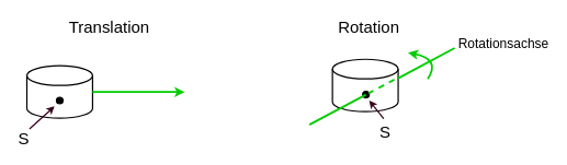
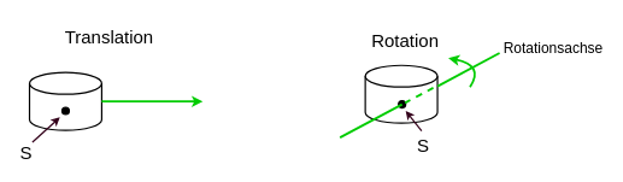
  <mxCell id="0" />
  <mxCell id="1" parent="0" />
  <mxCell id="2" value="" style="shape=cylinder3;whiteSpace=wrap;html=1;boundedLbl=1;backgroundOutline=1;size=15;strokeWidth=2;" vertex="1" parent="1"><mxGeometry x="40" y="100" width="100" height="80" as="geometry" /></mxCell>
  <mxCell id="3" value="" style="endArrow=classic;html=1;rounded=0;exitX=1;exitY=0.5;exitDx=0;exitDy=0;exitPerimeter=0;strokeWidth=3;strokeColor=#00CC00;" edge="1" parent="1" source="2"><mxGeometry width="50" height="50" relative="1" as="geometry"><mxPoint x="350" y="150" as="sourcePoint" /><mxPoint x="280" y="140" as="targetPoint" /></mxGeometry></mxCell>
- <mxCell id="4" value="Translation" style="text;html=1;resizable=0;autosize=1;align=center;verticalAlign=middle;points=[];fillColor=none;strokeColor=none;rounded=0;fontSize=25;" vertex="1" parent="1"><mxGeometry x="95" y="20" width="140" height="40" as="geometry" /></mxCell>
+ <mxCell id="4" value="Translation" style="text;html=1;resizable=0;autosize=1;align=center;verticalAlign=middle;points=[];fillColor=none;strokeColor=none;rounded=0;fontSize=25;" vertex="1" parent="1"><mxGeometry x="80" y="30" width="140" height="40" as="geometry" /></mxCell>
  <mxCell id="5" value="" style="ellipse;whiteSpace=wrap;html=1;aspect=fixed;fontSize=25;strokeWidth=2;fillColor=#000000;" vertex="1" parent="1"><mxGeometry x="85" y="148" width="10" height="10" as="geometry" /></mxCell>
  <mxCell id="6" value="" style="endArrow=classic;html=1;rounded=0;fontSize=25;strokeColor=#33001A;strokeWidth=2;" edge="1" parent="1"><mxGeometry width="50" height="50" relative="1" as="geometry"><mxPoint x="44" y="196.415" as="sourcePoint" /><mxPoint x="82" y="162" as="targetPoint" /></mxGeometry></mxCell>
  <mxCell id="7" value="S" style="text;html=1;resizable=0;autosize=1;align=center;verticalAlign=middle;points=[];fillColor=none;strokeColor=none;rounded=0;fontSize=25;" vertex="1" parent="1"><mxGeometry x="20" y="190" width="30" height="40" as="geometry" /></mxCell>
- <mxCell id="8" value="Rotation" style="text;html=1;resizable=0;autosize=1;align=center;verticalAlign=middle;points=[];fillColor=none;strokeColor=none;rounded=0;fontSize=25;" vertex="1" parent="1"><mxGeometry x="505" y="20" width="110" height="40" as="geometry" /></mxCell>
+ <mxCell id="8" value="Rotation" style="text;html=1;resizable=0;autosize=1;align=center;verticalAlign=middle;points=[];fillColor=none;strokeColor=none;rounded=0;fontSize=25;" vertex="1" parent="1"><mxGeometry x="505" y="35" width="110" height="40" as="geometry" /></mxCell>
  <mxCell id="9" value="" style="shape=cylinder3;whiteSpace=wrap;html=1;boundedLbl=1;backgroundOutline=1;size=15;strokeWidth=2;" vertex="1" parent="1"><mxGeometry x="505" y="90" width="100" height="80" as="geometry" /></mxCell>
  <mxCell id="10" value="" style="ellipse;whiteSpace=wrap;html=1;aspect=fixed;fontSize=25;strokeWidth=2;fillColor=#000000;" vertex="1" parent="1"><mxGeometry x="551" y="139" width="10" height="10" as="geometry" /></mxCell>
  <mxCell id="11" value="" style="endArrow=classic;html=1;rounded=0;fontSize=25;strokeColor=#33001A;strokeWidth=2;" edge="1" parent="1"><mxGeometry width="50" height="50" relative="1" as="geometry"><mxPoint x="583" y="180.946" as="sourcePoint" /><mxPoint x="561" y="153" as="targetPoint" /></mxGeometry></mxCell>
  <mxCell id="12" value="S" style="text;html=1;resizable=0;autosize=1;align=center;verticalAlign=middle;points=[];fillColor=none;strokeColor=none;rounded=0;fontSize=25;" vertex="1" parent="1"><mxGeometry x="570" y="180" width="30" height="40" as="geometry" /></mxCell>
  <mxCell id="13" value="" style="endArrow=classic;html=1;strokeWidth=3;strokeColor=#00CC00;curved=1;" edge="1" parent="1"><mxGeometry width="50" height="50" relative="1" as="geometry"><mxPoint x="650" y="120" as="sourcePoint" /><mxPoint x="620" y="80" as="targetPoint" /><Array as="points"><mxPoint x="670" y="90" /></Array></mxGeometry></mxCell>
  <mxCell id="14" value="" style="endArrow=none;html=1;fontSize=25;strokeColor=#00CC00;strokeWidth=3;curved=1;" edge="1" parent="1"><mxGeometry width="50" height="50" relative="1" as="geometry"><mxPoint x="470" y="190" as="sourcePoint" /><mxPoint x="556" y="144" as="targetPoint" /></mxGeometry></mxCell>
  <mxCell id="15" value="" style="endArrow=none;html=1;fontSize=25;strokeColor=#00CC00;strokeWidth=3;curved=1;dashed=1;" edge="1" parent="1"><mxGeometry width="50" height="50" relative="1" as="geometry"><mxPoint x="560" y="142" as="sourcePoint" /><mxPoint x="605" y="118" as="targetPoint" /></mxGeometry></mxCell>
  <mxCell id="16" value="" style="endArrow=none;html=1;fontSize=25;strokeColor=#00CC00;strokeWidth=3;curved=1;" edge="1" parent="1"><mxGeometry width="50" height="50" relative="1" as="geometry"><mxPoint x="605" y="119" as="sourcePoint" /><mxPoint x="691" y="73" as="targetPoint" /></mxGeometry></mxCell>
  <mxCell id="17" value="Rotationsachse" style="text;html=1;resizable=0;autosize=1;align=center;verticalAlign=middle;points=[];fillColor=none;strokeColor=none;rounded=0;fontSize=20;" vertex="1" parent="1"><mxGeometry x="690" y="50" width="150" height="30" as="geometry" /></mxCell>
